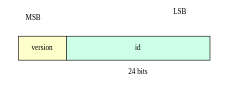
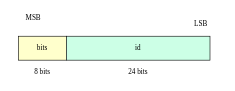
  <mxCell id="0" />
  <mxCell id="1" parent="0" />
- <mxCell id="2" value="version" style="rounded=0;whiteSpace=wrap;html=1;fontFamily=IBM Plex Mono;fillColor=#FFFFCC;" vertex="1" parent="1"><mxGeometry x="30" y="60" width="80" height="40" as="geometry" /></mxCell>
+ <mxCell id="2" value="bits" style="rounded=0;whiteSpace=wrap;html=1;fontFamily=IBM Plex Mono;fillColor=#FFFFCC;" vertex="1" parent="1"><mxGeometry x="30" y="60" width="80" height="40" as="geometry" /></mxCell>
  <mxCell id="3" value="id" style="rounded=0;whiteSpace=wrap;html=1;fontFamily=IBM Plex Mono;fillColor=#CCFFE6;" vertex="1" parent="1"><mxGeometry x="110" y="60" width="240" height="40" as="geometry" /></mxCell>
+ <mxCell id="4" value="8 bits" style="text;html=1;strokeColor=none;fillColor=none;align=center;verticalAlign=middle;whiteSpace=wrap;rounded=0;fontFamily=IBM Plex Mono;" vertex="1" parent="1"><mxGeometry x="40" y="110" width="60" height="20" as="geometry" /></mxCell>
  <mxCell id="5" value="24 bits" style="text;html=1;strokeColor=none;fillColor=none;align=center;verticalAlign=middle;whiteSpace=wrap;rounded=0;fontFamily=IBM Plex Mono;" vertex="1" parent="1"><mxGeometry x="195" y="110" width="70" height="20" as="geometry" /></mxCell>
- <mxCell id="6" value="LSB" style="text;html=1;strokeColor=none;fillColor=none;align=center;verticalAlign=middle;whiteSpace=wrap;rounded=0;fontFamily=IBM Plex Mono;" vertex="1" parent="1"><mxGeometry x="265" y="10" width="70" height="20" as="geometry" /></mxCell>
+ <mxCell id="6" value="LSB" style="text;html=1;strokeColor=none;fillColor=none;align=center;verticalAlign=middle;whiteSpace=wrap;rounded=0;fontFamily=IBM Plex Mono;" vertex="1" parent="1"><mxGeometry x="300" y="30" width="70" height="20" as="geometry" /></mxCell>
  <mxCell id="7" value="MSB" style="text;html=1;strokeColor=none;fillColor=none;align=center;verticalAlign=middle;whiteSpace=wrap;rounded=0;fontFamily=IBM Plex Mono;" vertex="1" parent="1"><mxGeometry x="20" y="20" width="70" height="20" as="geometry" /></mxCell>
